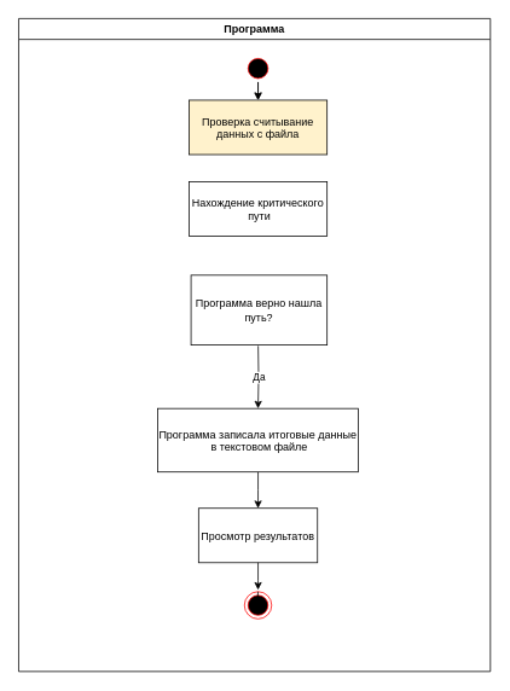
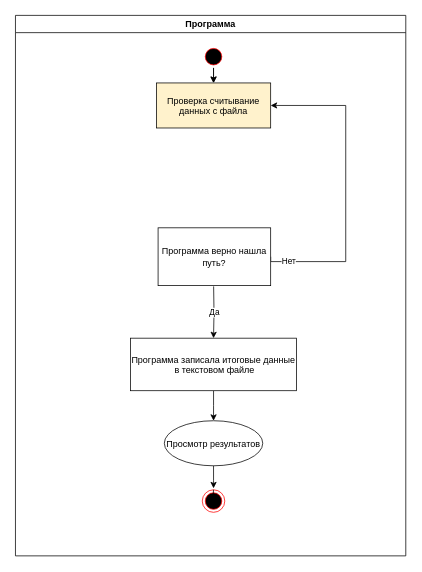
  <mxCell id="0" />
  <mxCell id="1" parent="0" />
  <mxCell id="2" value="Программа" style="swimlane;whiteSpace=wrap" parent="1" vertex="1"><mxGeometry x="20" y="20" width="520" height="720" as="geometry" /></mxCell>
  <mxCell id="3" style="edgeStyle=orthogonalEdgeStyle;rounded=0;orthogonalLoop=1;jettySize=auto;html=1;" edge="1" parent="2" source="5" target="15"><mxGeometry relative="1" as="geometry" /></mxCell>
  <mxCell id="4" value="" style="edgeStyle=orthogonalEdgeStyle;rounded=0;orthogonalLoop=1;jettySize=auto;html=1;" edge="1" parent="2" source="5" target="15"><mxGeometry relative="1" as="geometry" /></mxCell>
  <mxCell id="5" value="" style="ellipse;shape=startState;fillColor=#000000;strokeColor=#ff0000;" parent="2" vertex="1"><mxGeometry x="248.88" y="40" width="30" height="30" as="geometry" /></mxCell>
- <mxCell id="6" value="Нахождение критического&#10; пути" style="" parent="2" vertex="1"><mxGeometry x="187.75" y="180" width="152.25" height="60" as="geometry" /></mxCell>
  <mxCell id="7" style="edgeStyle=orthogonalEdgeStyle;rounded=0;orthogonalLoop=1;jettySize=auto;html=1;entryX=0.5;entryY=0;entryDx=0;entryDy=0;" edge="1" parent="2" source="8" target="10"><mxGeometry relative="1" as="geometry" /></mxCell>
  <mxCell id="8" value="Программа записала итоговые данные&#10; в текстовом файле" style="" parent="2" vertex="1"><mxGeometry x="153.31" y="430" width="221.12" height="70" as="geometry" /></mxCell>
  <mxCell id="9" value="" style="ellipse;shape=endState;fillColor=#000000;strokeColor=#ff0000" parent="2" vertex="1"><mxGeometry x="248.87" y="632" width="30" height="30" as="geometry" /></mxCell>
- <mxCell id="10" value="Просмотр результатов" style="" parent="2" vertex="1"><mxGeometry x="198.31" y="540" width="131.13" height="60" as="geometry" /></mxCell>
+ <mxCell id="10" value="Просмотр результатов" style="ellipse;" parent="2" vertex="1"><mxGeometry x="198.31" y="540" width="131.13" height="60" as="geometry" /></mxCell>
  <mxCell id="11" value="Да" style="edgeStyle=orthogonalEdgeStyle;rounded=0;orthogonalLoop=1;jettySize=auto;html=1;entryX=0.5;entryY=0;entryDx=0;entryDy=0;" edge="1" parent="2" target="8"><mxGeometry relative="1" as="geometry"><mxPoint x="264" y="361" as="sourcePoint" /></mxGeometry></mxCell>
+ <mxCell id="12" style="edgeStyle=orthogonalEdgeStyle;rounded=0;orthogonalLoop=1;jettySize=auto;html=1;entryX=1;entryY=0.5;entryDx=0;entryDy=0;exitX=1;exitY=0.5;exitDx=0;exitDy=0;" edge="1" parent="2" source="16" target="15"><mxGeometry relative="1" as="geometry"><mxPoint x="380" y="200" as="targetPoint" /><mxPoint x="366.94" y="328" as="sourcePoint" /><Array as="points"><mxPoint x="340" y="328" /><mxPoint x="440" y="328" /><mxPoint x="440" y="120" /></Array></mxGeometry></mxCell>
+ <mxCell id="13" value="Нет" style="edgeLabel;html=1;align=center;verticalAlign=middle;resizable=0;points=[];" vertex="1" connectable="0" parent="12"><mxGeometry x="-0.857" y="1" relative="1" as="geometry"><mxPoint as="offset" /></mxGeometry></mxCell>
  <mxCell id="14" style="edgeStyle=orthogonalEdgeStyle;rounded=0;orthogonalLoop=1;jettySize=auto;html=1;exitX=0.5;exitY=0;exitDx=0;exitDy=0;" edge="1" parent="2" source="9"><mxGeometry relative="1" as="geometry"><mxPoint x="263" y="647" as="targetPoint" /></mxGeometry></mxCell>
  <mxCell id="15" value="Проверка считывание &#10;данных с файла" style="fillColor=#fff2cc;" vertex="1" parent="2"><mxGeometry x="187.76" y="90" width="152.25" height="60" as="geometry" /></mxCell>
  <mxCell id="16" value="Программа верно нашла путь?" style="rounded=0;whiteSpace=wrap;html=1;" vertex="1" parent="2"><mxGeometry x="190" y="283" width="150.01" height="77" as="geometry" /></mxCell>
  <mxCell id="17" style="edgeStyle=orthogonalEdgeStyle;rounded=0;orthogonalLoop=1;jettySize=auto;html=1;" edge="1" parent="1" source="10"><mxGeometry relative="1" as="geometry"><mxPoint x="283.875" y="650" as="targetPoint" /></mxGeometry></mxCell>
